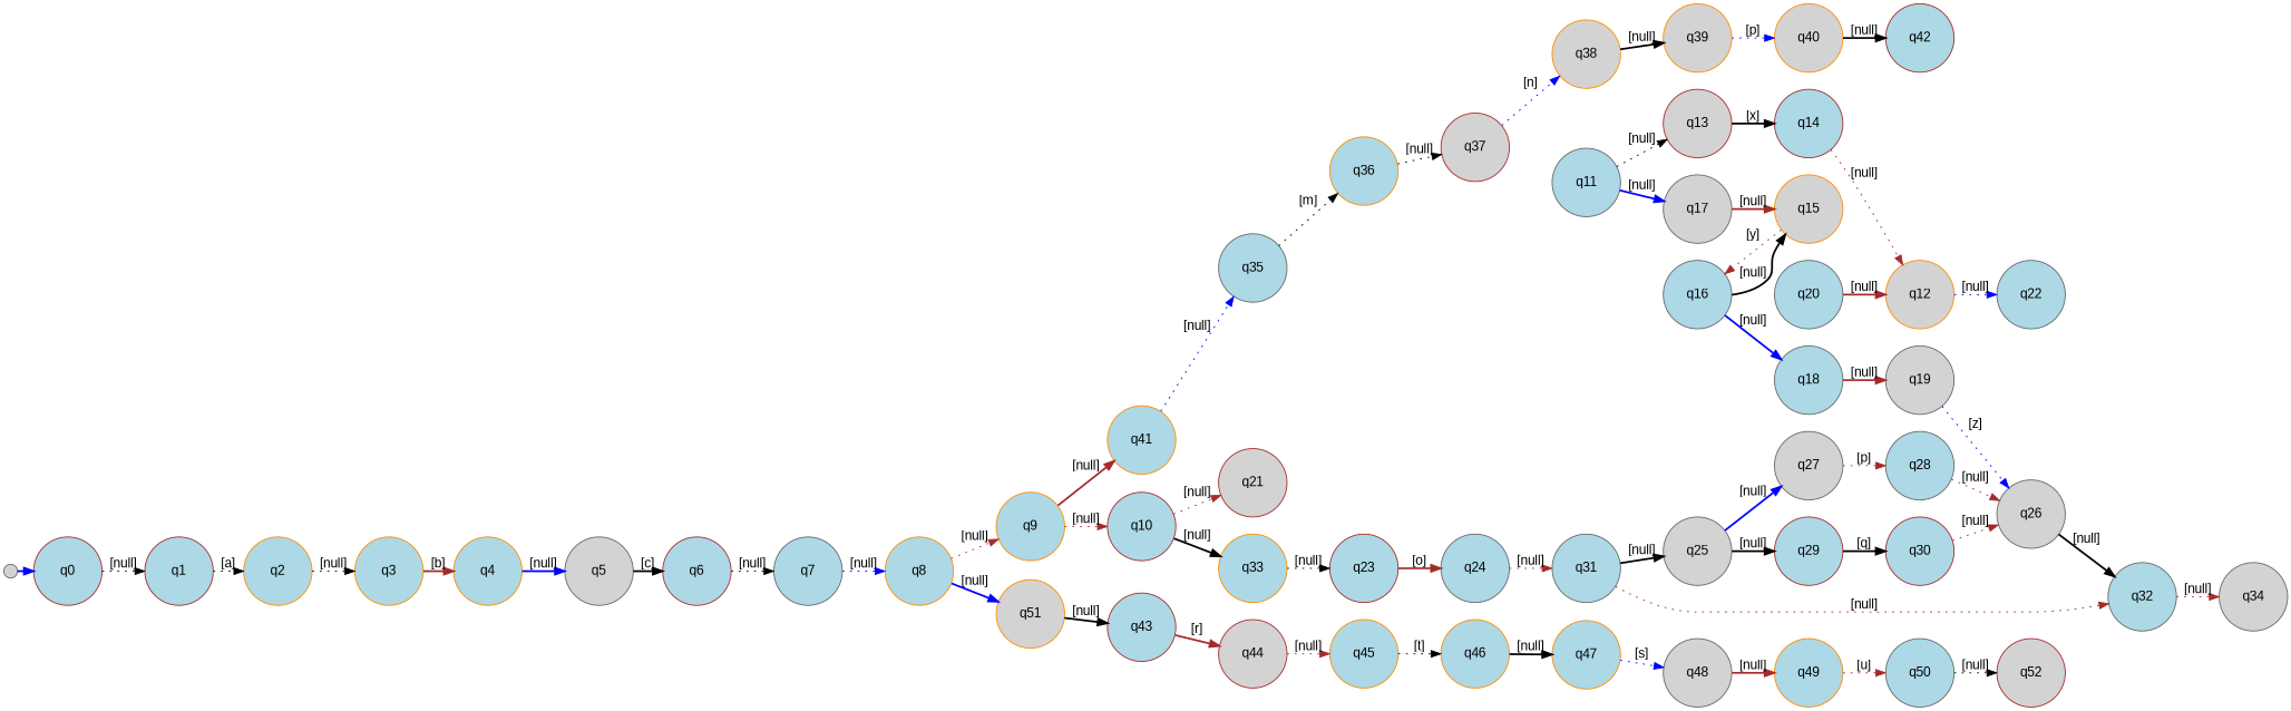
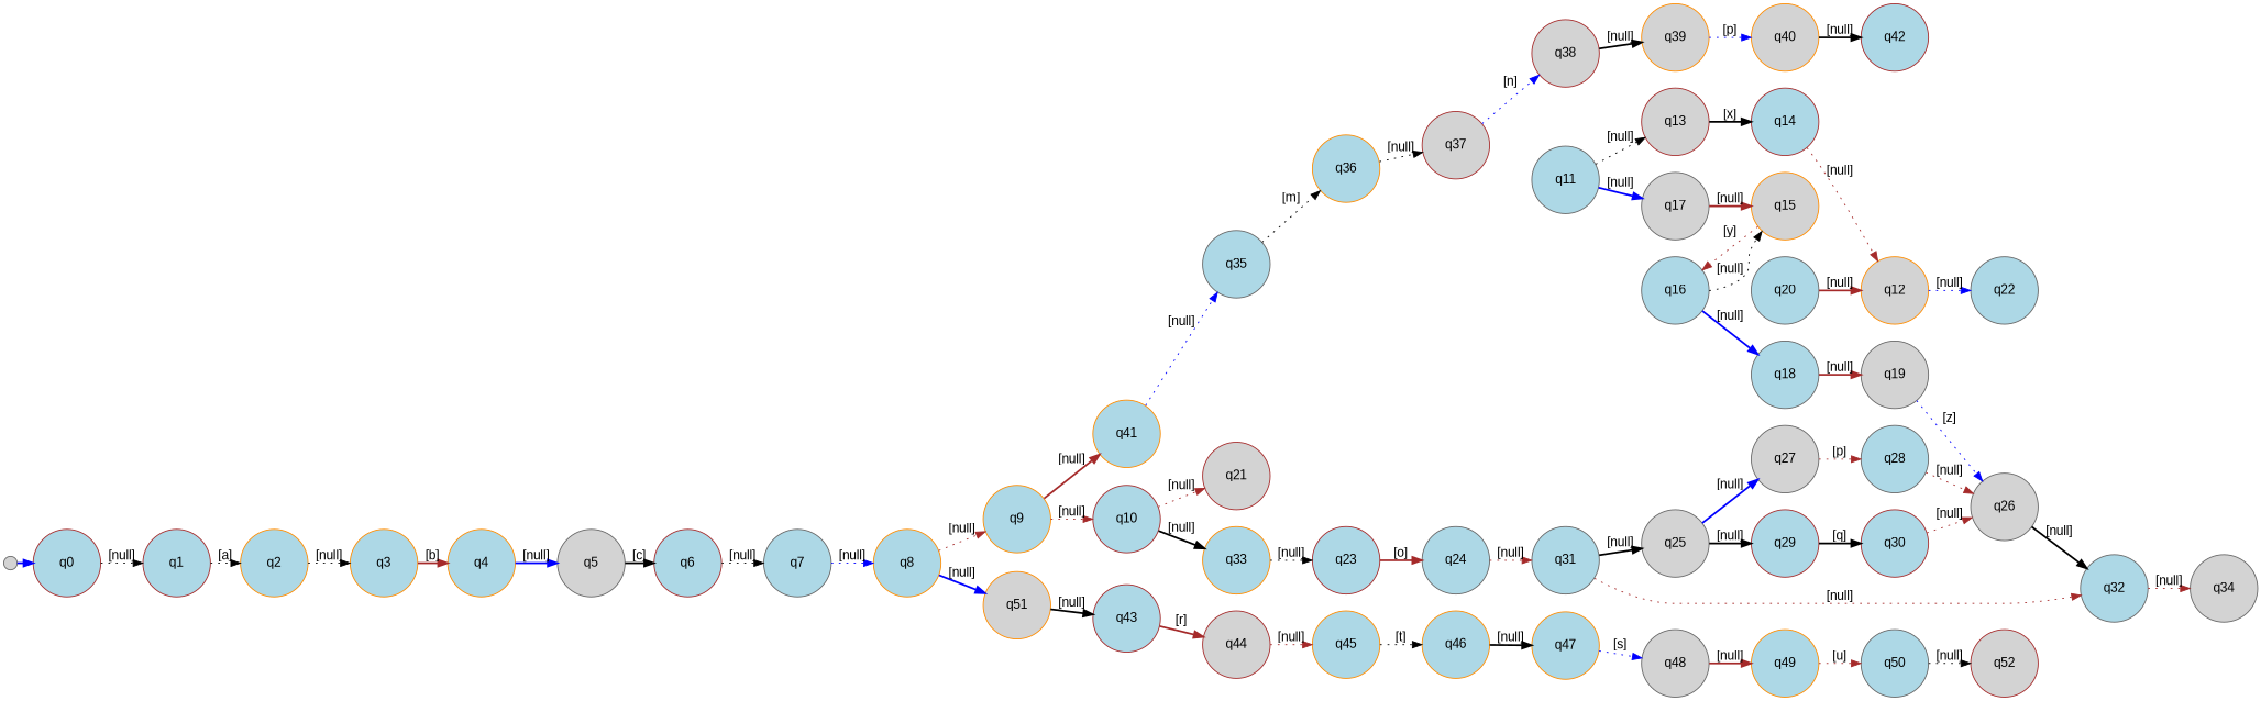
  digraph {
    rankdir=LR
    ranksep=.2
    node [color=gray40 fillcolor=lightblue fixedsize=true fontname=Arial fontsize=14 shape=circle style=filled]
    edge [color=black fontname=Arial fontsize=14 style=dotted]
    -1 [fillcolor=lightgrey shape=point width=0.2]
    n2 [color=brown label=q0 width=1]
    n3 [color=brown label=q1 width=1]
    n4 [color=darkorange label=q2 width=1]
    n5 [color=darkorange label=q3 width=1]
    n6 [color=darkorange label=q4 width=1]
    n7 [fillcolor=lightgrey label=q5 width=1]
    n8 [color=brown label=q6 width=1]
    n9 [label=q7 width=1]
    n10 [color=darkorange label=q8 width=1]
    n11 [color=darkorange label=q9 width=1]
    n12 [color=darkorange fillcolor=lightgrey label=q51 width=1]
    n13 [color=brown label=q10 width=1]
    n14 [color=darkorange label=q41 width=1]
    n15 [color=brown label=q43 width=1]
    n16 [color=brown fillcolor=lightgrey label=q21 width=1]
    n17 [color=darkorange label=q33 width=1]
    n18 [label=q35 width=1]
    n19 [color=brown label=q23 width=1]
    n20 [label=q11 width=1]
    n21 [color=brown fillcolor=lightgrey label=q13 width=1]
    n22 [fillcolor=lightgrey label=q17 width=1]
    n23 [color=brown label=q14 width=1]
    n24 [color=darkorange fillcolor=lightgrey label=q15 width=1]
    n25 [color=darkorange fillcolor=lightgrey label=q12 width=1]
    n26 [label=q22 width=1]
    n27 [label=q16 width=1]
    n28 [label=q18 width=1]
    n29 [fillcolor=lightgrey label=q19 width=1]
    n30 [fillcolor=lightgrey label=q26 width=1]
    n31 [label=q20 width=1]
    n32 [label=q24 width=1]
    n33 [label=q31 width=1]
    n34 [fillcolor=lightgrey label=q25 width=1]
    n35 [label=q32 width=1]
    n36 [fillcolor=lightgrey label=q27 width=1]
    n37 [color=brown label=q29 width=1]
    n38 [label=q28 width=1]
    n39 [color=brown label=q30 width=1]
    n40 [fillcolor=lightgrey label=q34 width=1]
    n41 [color=darkorange label=q36 width=1]
    n42 [color=brown fillcolor=lightgrey label=q37 width=1]
-   n43 [color=darkorange fillcolor=lightgrey label=q38 width=1]
+   n43 [color=brown fillcolor=lightgrey label=q38 width=1]
    n44 [color=darkorange fillcolor=lightgrey label=q39 width=1]
    n45 [color=darkorange fillcolor=lightgrey label=q40 width=1]
    n46 [color=brown label=q42 width=1]
    n47 [color=brown fillcolor=lightgrey label=q44 width=1]
    n48 [color=darkorange label=q45 width=1]
    n49 [color=darkorange label=q46 width=1]
    n50 [color=darkorange label=q47 width=1]
    n51 [fillcolor=lightgrey label=q48 width=1]
    n52 [color=darkorange label=q49 width=1]
    n53 [label=q50 width=1]
    n54 [color=brown fillcolor=lightgrey label=q52 width=1]
    -1 -> n2 [color=blue style=bold]
    n2 -> n3 [label="[null]"]
    n3 -> n4 [label="[a]"]
    n4 -> n5 [label="[null]"]
    n5 -> n6 [color=brown label="[b]" style=bold]
    n6 -> n7 [color=blue label="[null]" style=bold]
    n7 -> n8 [label="[c]" style=bold]
    n8 -> n9 [label="[null]"]
    n9 -> n10 [color=blue label="[null]"]
    n10 -> n11 [color=brown label="[null]"]
    n10 -> n12 [color=blue label="[null]" style=bold]
    n11 -> n13 [color=brown label="[null]"]
    n11 -> n14 [color=brown label="[null]" style=bold]
    n12 -> n15 [label="[null]" style=bold]
    n13 -> n16 [color=brown label="[null]"]
    n13 -> n17 [label="[null]" style=bold]
    n14 -> n18 [color=blue label="[null]"]
    n15 -> n47 [color=brown label="[r]" style=bold]
    n17 -> n19 [label="[null]"]
    n18 -> n41 [label="[m]"]
    n19 -> n32 [color=brown label="[o]" style=bold]
    n20 -> n21 [label="[null]"]
    n20 -> n22 [color=blue label="[null]" style=bold]
    n21 -> n23 [label="[x]" style=bold]
    n22 -> n24 [color=brown label="[null]" style=bold]
    n23 -> n25 [color=brown label="[null]"]
    n24 -> n27 [color=brown label="[y]"]
    n25 -> n26 [color=blue label="[null]"]
-   n27 -> n24 [label="[null]" style=bold]
+   n27 -> n24 [label="[null]"]
    n27 -> n28 [color=blue label="[null]" style=bold]
    n28 -> n29 [color=brown label="[null]" style=bold]
    n29 -> n30 [color=blue label="[z]"]
    n30 -> n35 [label="[null]" style=bold]
    n31 -> n25 [color=brown label="[null]" style=bold]
    n32 -> n33 [color=brown label="[null]"]
    n33 -> n34 [label="[null]" style=bold]
    n33 -> n35 [color=brown label="[null]"]
    n34 -> n36 [color=blue label="[null]" style=bold]
    n34 -> n37 [label="[null]" style=bold]
    n35 -> n40 [color=brown label="[null]"]
    n36 -> n38 [color=brown label="[p]"]
    n37 -> n39 [label="[q]" style=bold]
    n38 -> n30 [color=brown label="[null]"]
    n39 -> n30 [color=brown label="[null]"]
    n41 -> n42 [label="[null]"]
    n42 -> n43 [color=blue label="[n]"]
    n43 -> n44 [label="[null]" style=bold]
    n44 -> n45 [color=blue label="[p]"]
    n45 -> n46 [label="[null]" style=bold]
    n47 -> n48 [color=brown label="[null]"]
    n48 -> n49 [label="[t]"]
    n49 -> n50 [label="[null]" style=bold]
    n50 -> n51 [color=blue label="[s]"]
    n51 -> n52 [color=brown label="[null]" style=bold]
    n52 -> n53 [color=brown label="[u]"]
    n53 -> n54 [label="[null]"]
  }
